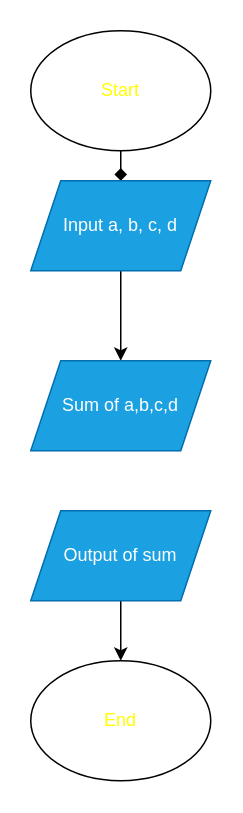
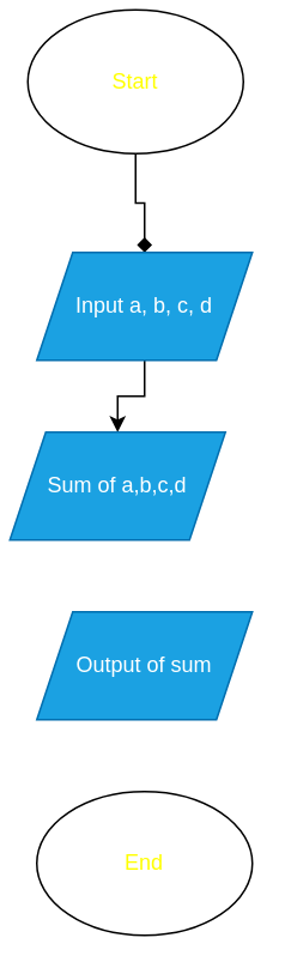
  <mxCell id="0" />
  <mxCell id="1" parent="0" />
  <mxCell id="2" style="edgeStyle=orthogonalEdgeStyle;rounded=0;orthogonalLoop=1;jettySize=auto;html=1;entryX=0.5;entryY=0;entryDx=0;entryDy=0;endArrow=diamond;" edge="1" parent="1" source="3" target="5"><mxGeometry relative="1" as="geometry" /></mxCell>
- <mxCell id="3" value="&lt;font color=&quot;#ffff00&quot;&gt;Start&lt;/font&gt;" style="ellipse;whiteSpace=wrap;html=1;" vertex="1" parent="1"><mxGeometry x="20" y="20" width="120" height="80" as="geometry" /></mxCell>
+ <mxCell id="3" value="&lt;font color=&quot;#ffff00&quot;&gt;Start&lt;/font&gt;" style="ellipse;whiteSpace=wrap;html=1;" vertex="1" parent="1"><mxGeometry x="15" y="5" width="120" height="80" as="geometry" /></mxCell>
  <mxCell id="4" style="edgeStyle=orthogonalEdgeStyle;rounded=0;orthogonalLoop=1;jettySize=auto;html=1;" edge="1" parent="1" source="5" target="6"><mxGeometry relative="1" as="geometry" /></mxCell>
- <mxCell id="5" value="Input a, b, c, d" style="shape=parallelogram;perimeter=parallelogramPerimeter;whiteSpace=wrap;html=1;fixedSize=1;fillColor=#1ba1e2;fontColor=#ffffff;strokeColor=#006EAF;" vertex="1" parent="1"><mxGeometry x="20" y="120" width="120" height="60" as="geometry" /></mxCell>
- <mxCell id="6" value="Sum of a,b,c,d" style="shape=parallelogram;perimeter=parallelogramPerimeter;whiteSpace=wrap;html=1;fixedSize=1;fillColor=#1ba1e2;fontColor=#ffffff;strokeColor=#006EAF;" vertex="1" parent="1"><mxGeometry x="20" y="240" width="120" height="60" as="geometry" /></mxCell>
+ <mxCell id="5" value="Input a, b, c, d" style="shape=parallelogram;perimeter=parallelogramPerimeter;whiteSpace=wrap;html=1;fixedSize=1;fillColor=#1ba1e2;fontColor=#ffffff;strokeColor=#006EAF;" vertex="1" parent="1"><mxGeometry x="20" y="140" width="120" height="60" as="geometry" /></mxCell>
+ <mxCell id="6" value="Sum of a,b,c,d" style="shape=parallelogram;perimeter=parallelogramPerimeter;whiteSpace=wrap;html=1;fixedSize=1;fillColor=#1ba1e2;fontColor=#ffffff;strokeColor=#006EAF;" vertex="1" parent="1"><mxGeometry x="5" y="240" width="120" height="60" as="geometry" /></mxCell>
  <mxCell id="7" value="&lt;font color=&quot;#ffff00&quot;&gt;End&lt;/font&gt;" style="ellipse;whiteSpace=wrap;html=1;" vertex="1" parent="1"><mxGeometry x="20" y="440" width="120" height="80" as="geometry" /></mxCell>
- <mxCell id="8" style="edgeStyle=orthogonalEdgeStyle;rounded=0;orthogonalLoop=1;jettySize=auto;html=1;" edge="1" parent="1" source="9" target="7"><mxGeometry relative="1" as="geometry" /></mxCell>
  <mxCell id="9" value="Output of sum" style="shape=parallelogram;perimeter=parallelogramPerimeter;whiteSpace=wrap;html=1;fixedSize=1;fillColor=#1ba1e2;fontColor=#ffffff;strokeColor=#006EAF;" vertex="1" parent="1"><mxGeometry x="20" y="340" width="120" height="60" as="geometry" /></mxCell>
